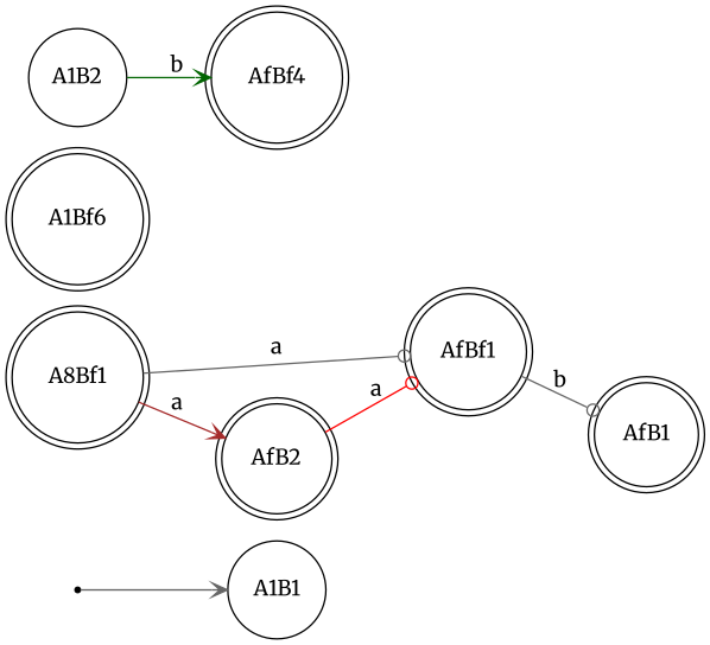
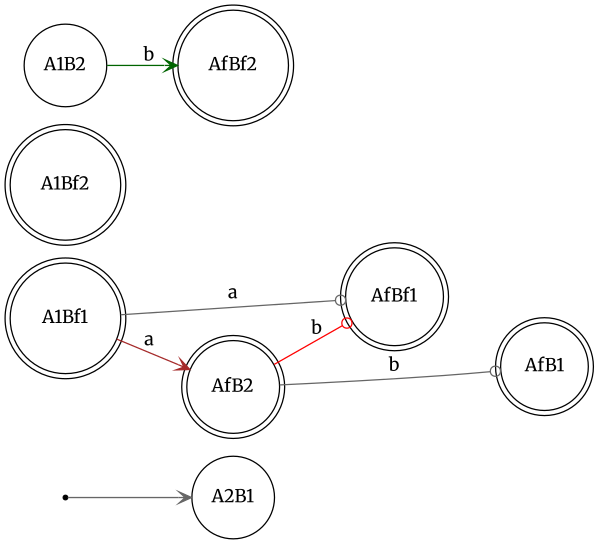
  digraph {
    fontname=Merriweather
    rankdir=LR
    node [fontname=Merriweather shape=doublecircle]
    edge [arrowhead=vee color=gray40 fontname=Merriweather]
    AiBi [shape=point]
-   A1B1 [shape=circle]
+   A1B1 [shape=circle label=A2B1]
    AfBf1
    AfB1
    AfB2
-   A1Bf1 [label=A8Bf1]
-   A1Bf2 [label=A1Bf6]
+   A1Bf1
+   A1Bf2
    A1B2 [shape=circle]
-   AfBf2 [label=AfBf4]
+   AfBf2
    AiBi -> A1B1
-   AfBf1 -> AfB1 [arrowhead=odot label=b]
-   AfB2 -> AfBf1 [arrowhead=odot color=red label=a]
+   AfB2 -> AfB1 [arrowhead=odot label=b]
+   AfB2 -> AfBf1 [arrowhead=odot color=red label=b]
    A1Bf1 -> AfBf1 [arrowhead=odot label=a]
    A1Bf1 -> AfB2 [color=brown label=a]
    A1B2 -> AfBf2 [color=darkgreen label=b]
  }
